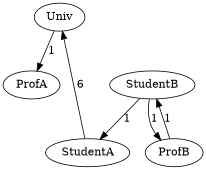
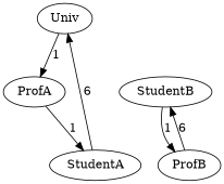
  digraph {
    fontname="DejaVu Serif"
    node [fontname="DejaVu Serif"]
    edge [fontname="DejaVu Serif"]
    n1 [label=Univ]
    n2 [label=ProfA]
    n3 [label=ProfB]
    n4 [label=StudentB]
    n5 [label=StudentA]
    n1 -> n2 [label=1]
-   n4 -> n5 [label=1]
-   n3 -> n4 [label=1]
+   n2 -> n5 [label=1]
+   n3 -> n4 [label=6]
    n4 -> n3 [label=1]
    n5 -> n1 [label=6]
  }
